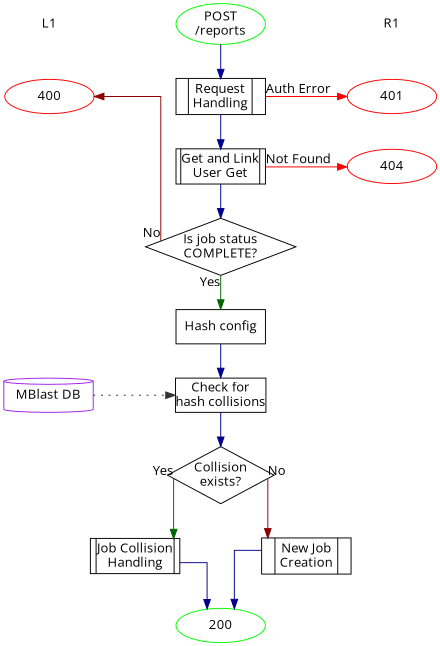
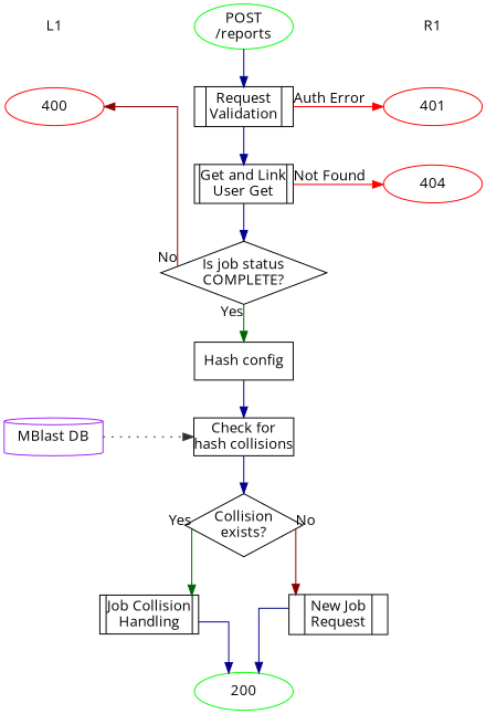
  digraph {
    fontname="Open Sans"
    nodesep=1.2
    splines=ortho
    node [fontname="Open Sans" margin=0 shape=oval]
    edge [color=darkblue fontname="Open Sans"]
    200 [color=green width=1.3]
    400 [color=red width=1.3]
    401 [color=red width=1.3]
    404 [color=red width=1.3]
    n5 [label="Check for\nhash collisions" shape=rect width=1.3]
    n6 [color=purple label="MBlast DB" shape=cylinder width=1.3]
-   n7 [label="|Request\nHandling|" shape=record width=1.3]
+   n7 [label="|Request\nValidation|" shape=record width=1.3]
    n8 [label="|Get and Link\nUser Get|" shape=record width=1.3]
    n9 [color=green label="POST\n/reports" width=1.3]
    R1 [shape=none width=1.3]
    L1 [shape=none width=1.3]
    n12 [label="Is job status\nCOMPLETE?" shape=diamond width=1.3]
    n13 [label="Collision\nexists?" shape=diamond width=1.3]
    n14 [label="Hash config" shape=rect width=1.3]
    n15 [label="|Job Collision\nHandling|" shape=record width=1.3]
-   n16 [label="|New Job\nCreation|" shape=record width=1.3]
+   n16 [label="|New Job\nRequest|" shape=record width=1.3]
    subgraph sub_1 {
      200
      400
      401
      404
    }
    subgraph sub_2 {
      rank=same
      n5
      n6
    }
    subgraph sub_3 {
      rank=same
      400
      401
      n7
    }
    subgraph sub_4 {
      rank=same
      404
      n8
    }
    subgraph sub_5 {
      400
      401
      404
      subgraph sub_6 {
        rank=same
        n9
        R1
        L1
      }
    }
    401 -> 404 [style=invis]
    n5 -> n13
    n6 -> n5 [color="#333333 " style=dotted]
    n7 -> 401 [color=red taillabel="Auth Error"]
    n7 -> n8
    n8 -> 404 [color=red taillabel="Not Found"]
    n8 -> n12
    n9 -> n7
    n9 -> R1 [style=invis]
    R1 -> 401 [style=invis]
    L1 -> 400 [style=invis]
    L1 -> n9 [style=invis]
    n12 -> 400 [color=darkred constraint=false taillabel=No]
    n12 -> n14 [color=darkgreen taillabel=Yes]
    n13 -> n15 [color=darkgreen taillabel=Yes]
    n13 -> n16 [color=darkred taillabel=No]
    n14 -> n5
    n15 -> 200
    n16 -> 200
  }
